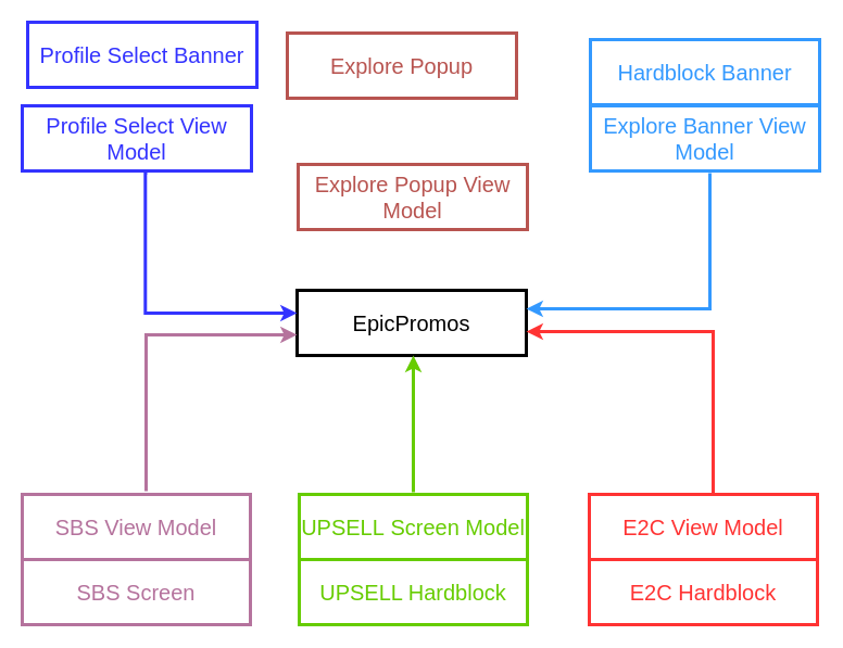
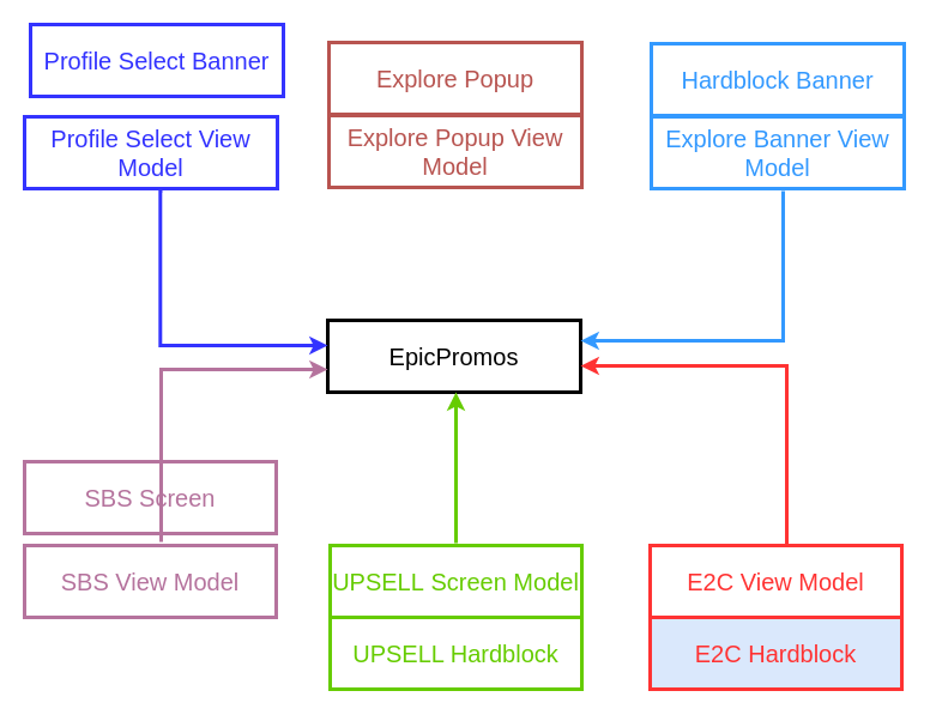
  <mxCell id="0" />
  <mxCell id="1" parent="0" />
  <mxCell id="2" value="&lt;font color=&quot;#3333ff&quot; style=&quot;font-size: 20px;&quot;&gt;Profile Select Banner&lt;/font&gt;" style="rounded=0;whiteSpace=wrap;html=1;fillColor=#FFFFFF;strokeColor=#3333FF;strokeWidth=3;" vertex="1" parent="1"><mxGeometry x="25" y="20" width="211" height="60" as="geometry" /></mxCell>
- <mxCell id="3" value="&lt;font color=&quot;#b85450&quot; style=&quot;font-size: 20px;&quot;&gt;Explore Popup&lt;/font&gt;" style="rounded=0;whiteSpace=wrap;html=1;fillColor=#FFFFFF;strokeColor=#B85450;strokeWidth=3;" vertex="1" parent="1"><mxGeometry x="264" y="30" width="211" height="60" as="geometry" /></mxCell>
+ <mxCell id="3" value="&lt;font color=&quot;#b85450&quot; style=&quot;font-size: 20px;&quot;&gt;Explore Popup&lt;/font&gt;" style="rounded=0;whiteSpace=wrap;html=1;fillColor=#FFFFFF;strokeColor=#B85450;strokeWidth=3;" vertex="1" parent="1"><mxGeometry x="274" y="35" width="211" height="60" as="geometry" /></mxCell>
  <mxCell id="4" value="&lt;font&gt;EpicPromos&lt;/font&gt;" style="whiteSpace=wrap;html=1;fontSize=20;fillColor=#FFFFFF;strokeColor=#000000;strokeWidth=3;fontColor=#000000;" vertex="1" parent="1"><mxGeometry x="273" y="267" width="211" height="60" as="geometry" /></mxCell>
- <mxCell id="5" value="&lt;font style=&quot;font-size: 20px;&quot;&gt;SBS Screen&lt;/font&gt;" style="rounded=0;whiteSpace=wrap;html=1;fillColor=#FFFFFF;strokeColor=#B5739D;fontColor=#B5739D;strokeWidth=3;" vertex="1" parent="1"><mxGeometry x="20" y="515" width="210" height="60" as="geometry" /></mxCell>
+ <mxCell id="5" value="&lt;font style=&quot;font-size: 20px;&quot;&gt;SBS Screen&lt;/font&gt;" style="rounded=0;whiteSpace=wrap;html=1;fillColor=#FFFFFF;strokeColor=#B5739D;fontColor=#B5739D;strokeWidth=3;" vertex="1" parent="1"><mxGeometry x="20" y="385" width="210" height="60" as="geometry" /></mxCell>
  <mxCell id="6" value="&lt;font color=&quot;#3333ff&quot; style=&quot;font-size: 20px;&quot;&gt;Profile Select View Model&lt;br&gt;&lt;/font&gt;" style="rounded=0;whiteSpace=wrap;html=1;fillColor=#FFFFFF;strokeColor=#3333FF;strokeWidth=3;" vertex="1" parent="1"><mxGeometry x="20" y="97" width="211" height="60" as="geometry" /></mxCell>
- <mxCell id="7" value="&lt;span style=&quot;color: rgb(184, 84, 80); font-size: 20px;&quot;&gt;Explore Popup View Model&lt;/span&gt;&lt;font color=&quot;#b85450&quot; style=&quot;font-size: 20px;&quot;&gt;&lt;br&gt;&lt;/font&gt;" style="rounded=0;whiteSpace=wrap;html=1;fillColor=#FFFFFF;strokeColor=#B85450;strokeWidth=3;" vertex="1" parent="1"><mxGeometry x="274" y="151" width="211" height="60" as="geometry" /></mxCell>
+ <mxCell id="7" value="&lt;span style=&quot;color: rgb(184, 84, 80); font-size: 20px;&quot;&gt;Explore Popup View Model&lt;/span&gt;&lt;font color=&quot;#b85450&quot; style=&quot;font-size: 20px;&quot;&gt;&lt;br&gt;&lt;/font&gt;" style="rounded=0;whiteSpace=wrap;html=1;fillColor=#FFFFFF;strokeColor=#B85450;strokeWidth=3;" vertex="1" parent="1"><mxGeometry x="274" y="96" width="211" height="60" as="geometry" /></mxCell>
  <mxCell id="8" style="edgeStyle=orthogonalEdgeStyle;rounded=0;orthogonalLoop=1;jettySize=auto;html=1;strokeColor=#B5739D;strokeWidth=3;" edge="1" parent="1"><mxGeometry relative="1" as="geometry"><mxPoint x="134" y="452" as="sourcePoint" /><mxPoint x="273" y="308" as="targetPoint" /><Array as="points"><mxPoint x="134" y="308" /></Array></mxGeometry></mxCell>
  <mxCell id="9" value="&lt;span style=&quot;font-size: 20px;&quot;&gt;SBS View Model&lt;br&gt;&lt;/span&gt;" style="rounded=0;whiteSpace=wrap;html=1;fillColor=#FFFFFF;strokeColor=#B5739D;fontColor=#B5739D;strokeWidth=3;" vertex="1" parent="1"><mxGeometry x="20" y="455" width="210" height="60" as="geometry" /></mxCell>
  <mxCell id="10" style="edgeStyle=orthogonalEdgeStyle;rounded=0;orthogonalLoop=1;jettySize=auto;html=1;exitX=0.5;exitY=1;exitDx=0;exitDy=0;" edge="1" parent="1" source="6" target="6"><mxGeometry relative="1" as="geometry" /></mxCell>
  <mxCell id="11" value="&lt;font style=&quot;font-size: 20px;&quot;&gt;Hardblock Banner&lt;/font&gt;" style="rounded=0;whiteSpace=wrap;html=1;fillColor=#FFFFFF;strokeColor=#3399FF;strokeWidth=3;fontColor=#3399FF;" vertex="1" parent="1"><mxGeometry x="543" y="36" width="211" height="60" as="geometry" /></mxCell>
  <mxCell id="12" style="edgeStyle=orthogonalEdgeStyle;rounded=0;orthogonalLoop=1;jettySize=auto;html=1;entryX=1;entryY=0.25;entryDx=0;entryDy=0;fontColor=#FF3333;strokeColor=#3399FF;strokeWidth=3;" edge="1" parent="1"><mxGeometry relative="1" as="geometry"><mxPoint x="653" y="159" as="sourcePoint" /><mxPoint x="484" y="284" as="targetPoint" /><Array as="points"><mxPoint x="653" y="284" /></Array></mxGeometry></mxCell>
  <mxCell id="13" value="&lt;span style=&quot;font-size: 20px;&quot;&gt;Explore Banner&lt;/span&gt;&lt;span style=&quot;font-size: 20px;&quot;&gt;&amp;nbsp;View Model&lt;/span&gt;&lt;font style=&quot;font-size: 20px;&quot;&gt;&lt;br&gt;&lt;/font&gt;" style="rounded=0;whiteSpace=wrap;html=1;fillColor=#FFFFFF;strokeColor=#3399FF;strokeWidth=3;fontColor=#3399FF;" vertex="1" parent="1"><mxGeometry x="543" y="97" width="211" height="60" as="geometry" /></mxCell>
  <mxCell id="14" style="edgeStyle=orthogonalEdgeStyle;rounded=0;orthogonalLoop=1;jettySize=auto;html=1;entryX=0.25;entryY=0;entryDx=0;entryDy=0;fontSize=20;fontColor=#000000;strokeColor=#3333FF;strokeWidth=3;" edge="1" parent="1"><mxGeometry relative="1" as="geometry"><mxPoint x="135" y="159" as="sourcePoint" /><mxPoint x="273" y="288" as="targetPoint" /><Array as="points"><mxPoint x="133.25" y="288" /></Array></mxGeometry></mxCell>
  <mxCell id="15" value="&lt;font style=&quot;font-size: 20px;&quot;&gt;UPSELL Hardblock&lt;/font&gt;" style="rounded=0;whiteSpace=wrap;html=1;fillColor=#FFFFFF;strokeColor=#66CC00;fontColor=#66CC00;strokeWidth=3;" vertex="1" parent="1"><mxGeometry x="275" y="515" width="210" height="60" as="geometry" /></mxCell>
  <mxCell id="16" style="edgeStyle=orthogonalEdgeStyle;rounded=0;orthogonalLoop=1;jettySize=auto;html=1;fontColor=#FF3333;strokeColor=#66CC00;strokeWidth=3;" edge="1" parent="1"><mxGeometry relative="1" as="geometry"><mxPoint x="380" y="327" as="targetPoint" /><mxPoint x="380" y="453" as="sourcePoint" /></mxGeometry></mxCell>
  <mxCell id="17" value="&lt;span style=&quot;font-size: 20px;&quot;&gt;UPSELL&lt;/span&gt;&lt;span style=&quot;font-size: 20px;&quot;&gt;&amp;nbsp;Screen Model&lt;br&gt;&lt;/span&gt;" style="rounded=0;whiteSpace=wrap;html=1;fillColor=#FFFFFF;strokeColor=#66CC00;fontColor=#66CC00;strokeWidth=3;" vertex="1" parent="1"><mxGeometry x="275" y="455" width="210" height="60" as="geometry" /></mxCell>
- <mxCell id="18" value="&lt;font style=&quot;font-size: 20px;&quot;&gt;E2C Hardblock&lt;/font&gt;" style="rounded=0;whiteSpace=wrap;html=1;fillColor=#FFFFFF;strokeColor=#FF3333;fontColor=#FF3333;strokeWidth=3;" vertex="1" parent="1"><mxGeometry x="542" y="515" width="210" height="60" as="geometry" /></mxCell>
+ <mxCell id="18" value="&lt;font style=&quot;font-size: 20px;&quot;&gt;E2C Hardblock&lt;/font&gt;" style="rounded=0;whiteSpace=wrap;html=1;fillColor=#dae8fc;strokeColor=#FF3333;fontColor=#FF3333;strokeWidth=3;" vertex="1" parent="1"><mxGeometry x="542" y="515" width="210" height="60" as="geometry" /></mxCell>
  <mxCell id="19" style="edgeStyle=orthogonalEdgeStyle;rounded=0;orthogonalLoop=1;jettySize=auto;html=1;entryX=1;entryY=0.75;entryDx=0;entryDy=0;fontColor=#FF3333;strokeColor=#FF3333;strokeWidth=3;" edge="1" parent="1"><mxGeometry relative="1" as="geometry"><mxPoint x="656" y="454" as="sourcePoint" /><mxPoint x="484" y="305" as="targetPoint" /><Array as="points"><mxPoint x="656" y="305" /></Array></mxGeometry></mxCell>
  <mxCell id="20" value="&lt;span style=&quot;font-size: 20px;&quot;&gt;E2C View Model&lt;br&gt;&lt;/span&gt;" style="rounded=0;whiteSpace=wrap;html=1;fillColor=#FFFFFF;strokeColor=#FF3333;fontColor=#FF3333;strokeWidth=3;" vertex="1" parent="1"><mxGeometry x="542" y="455" width="210" height="60" as="geometry" /></mxCell>
